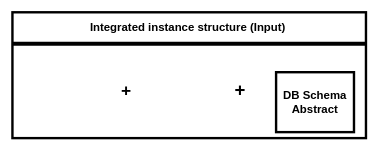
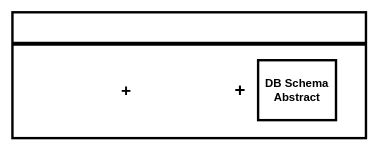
  <mxCell id="0" />
  <mxCell id="1" parent="0" />
  <mxCell id="2" value="" style="rounded=0;whiteSpace=wrap;html=1;fillColor=none;strokeWidth=4;" vertex="1" parent="1"><mxGeometry x="20" y="20" width="590" height="210" as="geometry" /></mxCell>
- <mxCell id="3" value="&lt;b&gt;&lt;font style=&quot;font-size: 19px;&quot;&gt;Integrated instance structure (Input)&amp;nbsp;&lt;/font&gt;&lt;/b&gt;" style="text;html=1;strokeColor=none;fillColor=none;align=center;verticalAlign=middle;whiteSpace=wrap;rounded=0;" vertex="1" parent="1"><mxGeometry x="146.5" y="30" width="337" height="30" as="geometry" /></mxCell>
  <mxCell id="4" value="" style="endArrow=none;html=1;rounded=0;fontSize=16;exitX=0;exitY=0.25;exitDx=0;exitDy=0;entryX=1;entryY=0.25;entryDx=0;entryDy=0;strokeWidth=7;" edge="1" parent="1" source="2" target="2"><mxGeometry width="50" height="50" relative="1" as="geometry"><mxPoint x="70" y="130" as="sourcePoint" /><mxPoint x="120" y="80" as="targetPoint" /></mxGeometry></mxCell>
- <mxCell id="5" value="&lt;b&gt;DB Schema Abstract&lt;/b&gt;" style="rounded=0;whiteSpace=wrap;html=1;strokeWidth=4;fontSize=19;fillColor=none;" vertex="1" parent="1"><mxGeometry x="460" y="120" width="130" height="100" as="geometry" /></mxCell>
+ <mxCell id="5" value="&lt;b&gt;DB Schema Abstract&lt;/b&gt;" style="rounded=0;whiteSpace=wrap;html=1;strokeWidth=4;fontSize=19;fillColor=none;" vertex="1" parent="1"><mxGeometry x="430" y="100" width="130" height="100" as="geometry" /></mxCell>
  <mxCell id="6" value="&lt;b&gt;&lt;font style=&quot;font-size: 29px;&quot;&gt;+&lt;/font&gt;&lt;/b&gt;" style="text;html=1;strokeColor=none;fillColor=none;align=center;verticalAlign=middle;whiteSpace=wrap;rounded=0;fontSize=22;" vertex="1" parent="1"><mxGeometry x="180" y="135" width="60" height="30" as="geometry" /></mxCell>
  <mxCell id="7" value="&lt;b&gt;&lt;font style=&quot;font-size: 31px;&quot;&gt;+&lt;/font&gt;&lt;/b&gt;" style="text;html=1;strokeColor=none;fillColor=none;align=center;verticalAlign=middle;whiteSpace=wrap;rounded=0;fontSize=22;" vertex="1" parent="1"><mxGeometry x="370" y="135" width="60" height="30" as="geometry" /></mxCell>
